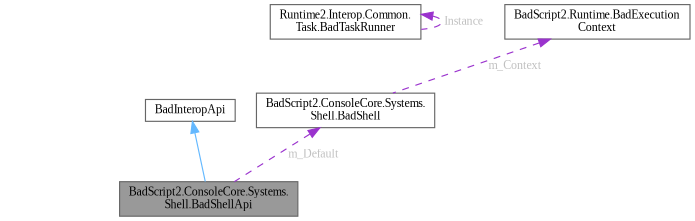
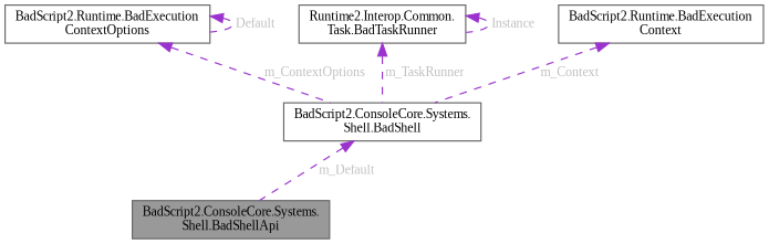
  digraph {
    fontname="Liberation Serif"
    rankdir=TB
    node [color=gray40 fillcolor=white fontname="Liberation Serif" fontsize=10 shape=box style=filled]
    edge [color=darkorchid3 dir=back fontname="Liberation Serif" fontsize=10 labelfontname=Helvetica labelfontsize=10 style=dashed fontcolor=grey]
    n1 [fillcolor=grey60 fontcolor=black height=0.2 label="BadScript2.ConsoleCore.Systems.\lShell.BadShellApi" width=0.4]
-   n2 [height=0.2 label=BadInteropApi width=0.4]
    n3 [height=0.2 label="BadScript2.ConsoleCore.Systems.\lShell.BadShell" width=0.4]
+   n4 [height=0.2 label="BadScript2.Runtime.BadExecution\lContextOptions" width=0.4]
    n5 [height=0.2 label="Runtime2.Interop.Common.\lTask.BadTaskRunner" width=0.4]
    n6 [height=0.2 label="BadScript2.Runtime.BadExecution\lContext" width=0.4]
-   n2 -> n1 [color=steelblue1 style=solid fontcolor=""]
    n3 -> n1 [label=" m_Default"]
+   n4 -> n3 [label=" m_ContextOptions"]
+   n4 -> n4 [label=" Default"]
+   n5 -> n3 [label=" m_TaskRunner"]
    n5 -> n5 [label=" Instance"]
    n6 -> n3 [label=" m_Context"]
  }
